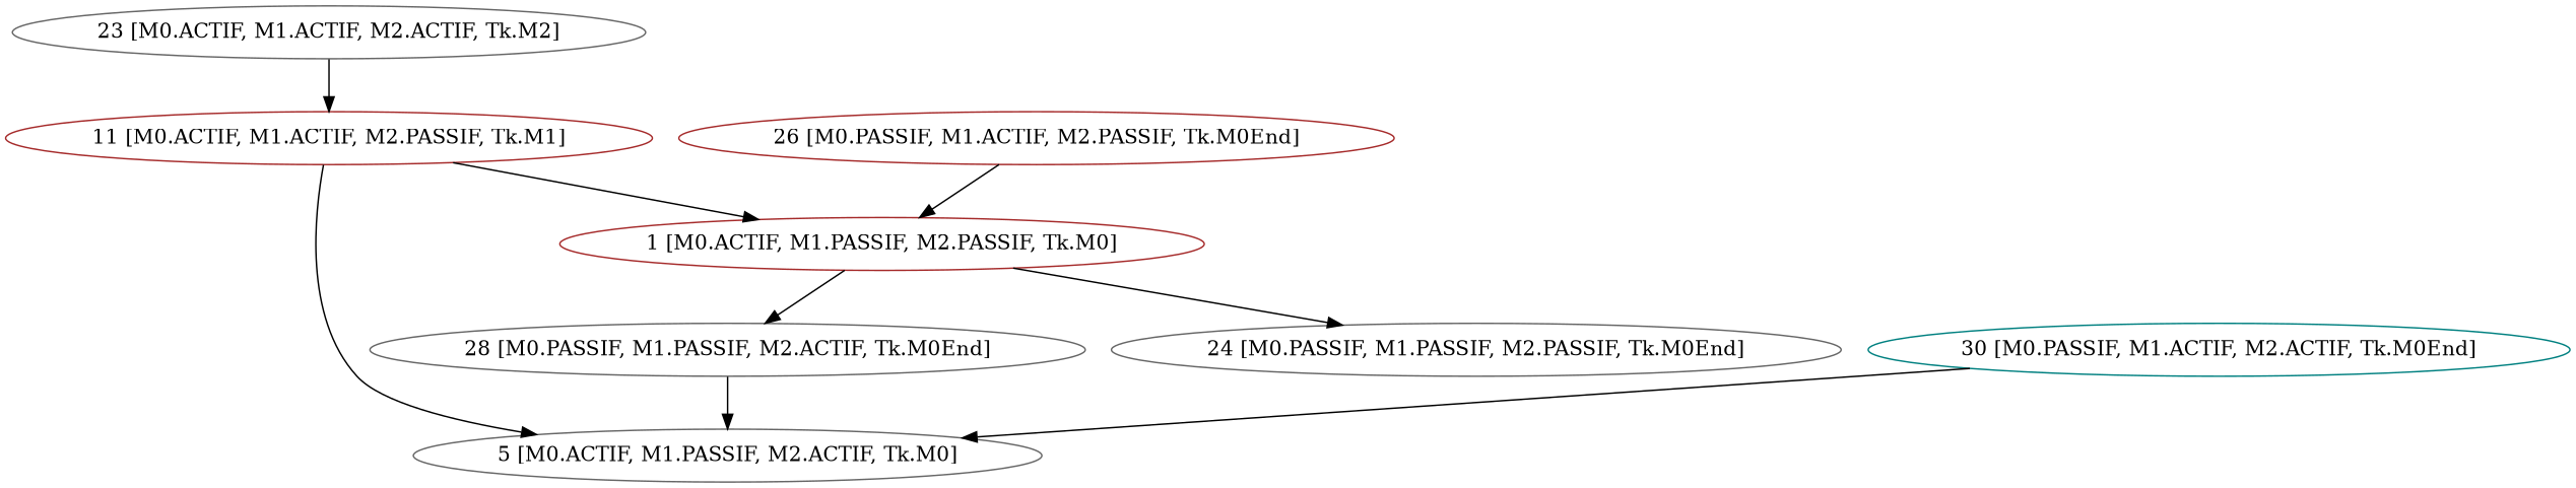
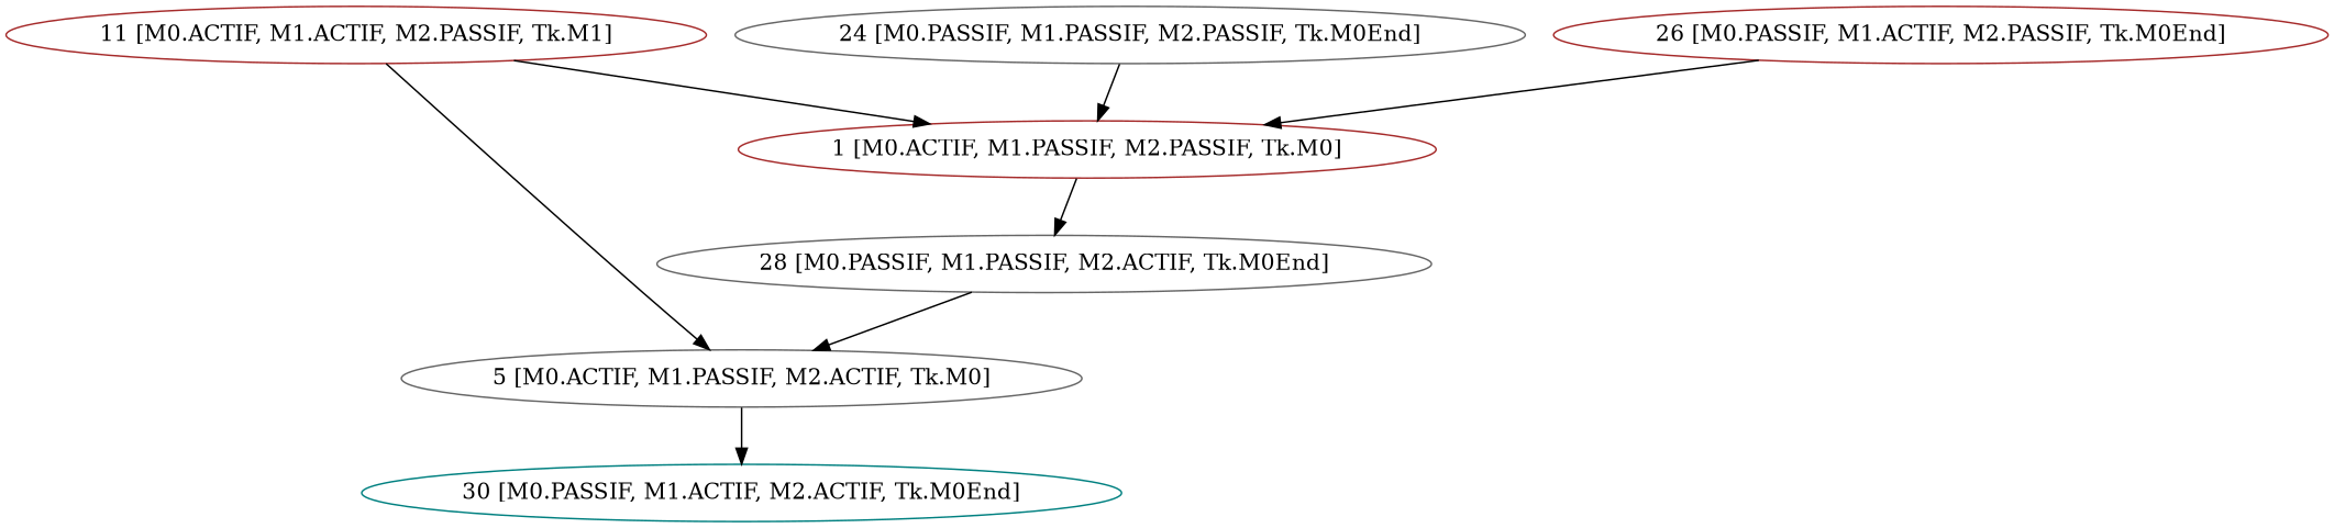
  digraph {
    node [color=gray40]
-   n1 [label="23 [M0.ACTIF, M1.ACTIF, M2.ACTIF, Tk.M2]"]
    n2 [color=brown label="11 [M0.ACTIF, M1.ACTIF, M2.PASSIF, Tk.M1]"]
    n3 [label="5 [M0.ACTIF, M1.PASSIF, M2.ACTIF, Tk.M0]"]
    n4 [color=brown label="1 [M0.ACTIF, M1.PASSIF, M2.PASSIF, Tk.M0]"]
    n5 [color=teal label="30 [M0.PASSIF, M1.ACTIF, M2.ACTIF, Tk.M0End]"]
    n6 [label="28 [M0.PASSIF, M1.PASSIF, M2.ACTIF, Tk.M0End]"]
    n7 [label="24 [M0.PASSIF, M1.PASSIF, M2.PASSIF, Tk.M0End]"]
    n8 [color=brown label="26 [M0.PASSIF, M1.ACTIF, M2.PASSIF, Tk.M0End]"]
-   n1 -> n2
    n2 -> n3
    n2 -> n4
-   n5 -> n3
+   n3 -> n5
    n4 -> n6
-   n4 -> n7
+   n7 -> n4
    n6 -> n3
    n8 -> n4
  }
